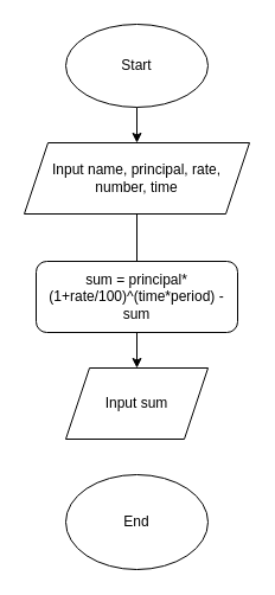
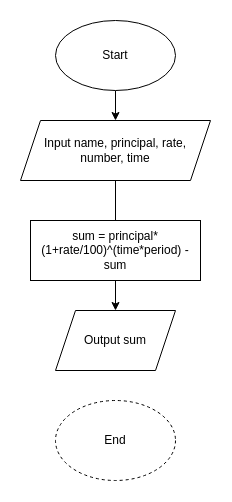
  <mxCell id="0" />
  <mxCell id="1" parent="0" />
  <mxCell id="2" value="" style="edgeStyle=orthogonalEdgeStyle;rounded=0;orthogonalLoop=1;jettySize=auto;html=1;" parent="1" source="3" target="5" edge="1"><mxGeometry relative="1" as="geometry" /></mxCell>
  <mxCell id="3" value="Start" style="ellipse;whiteSpace=wrap;html=1;" parent="1" vertex="1"><mxGeometry x="55" y="20" width="120" height="70" as="geometry" /></mxCell>
  <mxCell id="4" value="" style="edgeStyle=orthogonalEdgeStyle;rounded=0;orthogonalLoop=1;jettySize=auto;html=1;entryX=0.5;entryY=0;entryDx=0;entryDy=0;endArrow=none;" parent="1" source="5" target="9" edge="1"><mxGeometry relative="1" as="geometry"><mxPoint x="115" y="290" as="targetPoint" /></mxGeometry></mxCell>
  <mxCell id="5" value="Input name, principal, rate, number, time" style="shape=parallelogram;perimeter=parallelogramPerimeter;whiteSpace=wrap;html=1;fixedSize=1;" parent="1" vertex="1"><mxGeometry x="20" y="120" width="190" height="60" as="geometry" /></mxCell>
- <mxCell id="6" value="Input sum" style="shape=parallelogram;perimeter=parallelogramPerimeter;whiteSpace=wrap;html=1;fixedSize=1;" parent="1" vertex="1"><mxGeometry x="55" y="310" width="120" height="60" as="geometry" /></mxCell>
- <mxCell id="7" value="End" style="ellipse;whiteSpace=wrap;html=1;" parent="1" vertex="1"><mxGeometry x="55" y="400" width="120" height="80" as="geometry" /></mxCell>
+ <mxCell id="6" value="Output sum" style="shape=parallelogram;perimeter=parallelogramPerimeter;whiteSpace=wrap;html=1;fixedSize=1;" parent="1" vertex="1"><mxGeometry x="55" y="310" width="120" height="60" as="geometry" /></mxCell>
+ <mxCell id="7" value="End" style="ellipse;whiteSpace=wrap;html=1;dashed=1;" parent="1" vertex="1"><mxGeometry x="55" y="400" width="120" height="80" as="geometry" /></mxCell>
  <mxCell id="8" value="" style="edgeStyle=orthogonalEdgeStyle;rounded=0;orthogonalLoop=1;jettySize=auto;html=1;" edge="1" parent="1" source="9" target="6"><mxGeometry relative="1" as="geometry" /></mxCell>
- <mxCell id="9" value="sum = principal*(1+rate/100)^(time*period) - sum" style="whiteSpace=wrap;html=1;rounded=1;" vertex="1" parent="1"><mxGeometry x="30" y="220" width="170" height="60" as="geometry" /></mxCell>
+ <mxCell id="9" value="sum = principal*(1+rate/100)^(time*period) - sum" style="rounded=0;whiteSpace=wrap;html=1;" vertex="1" parent="1"><mxGeometry x="30" y="220" width="170" height="60" as="geometry" /></mxCell>
